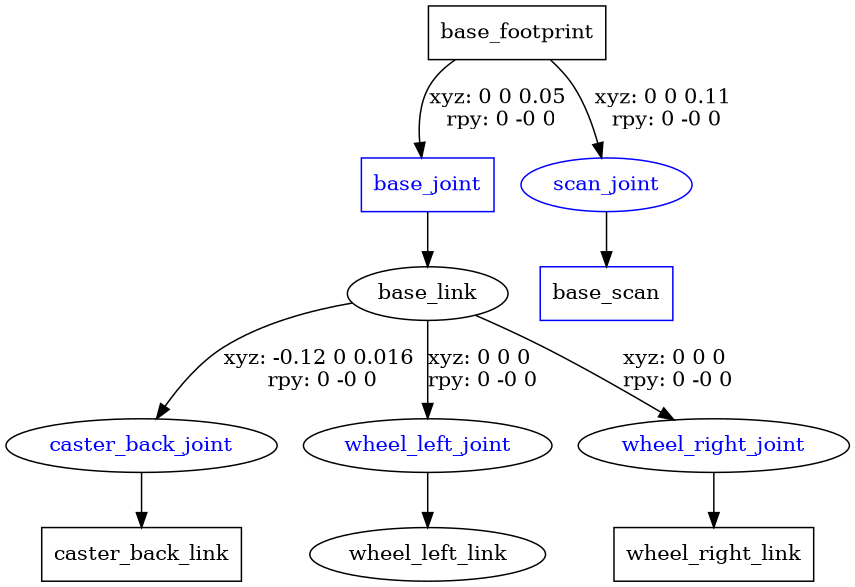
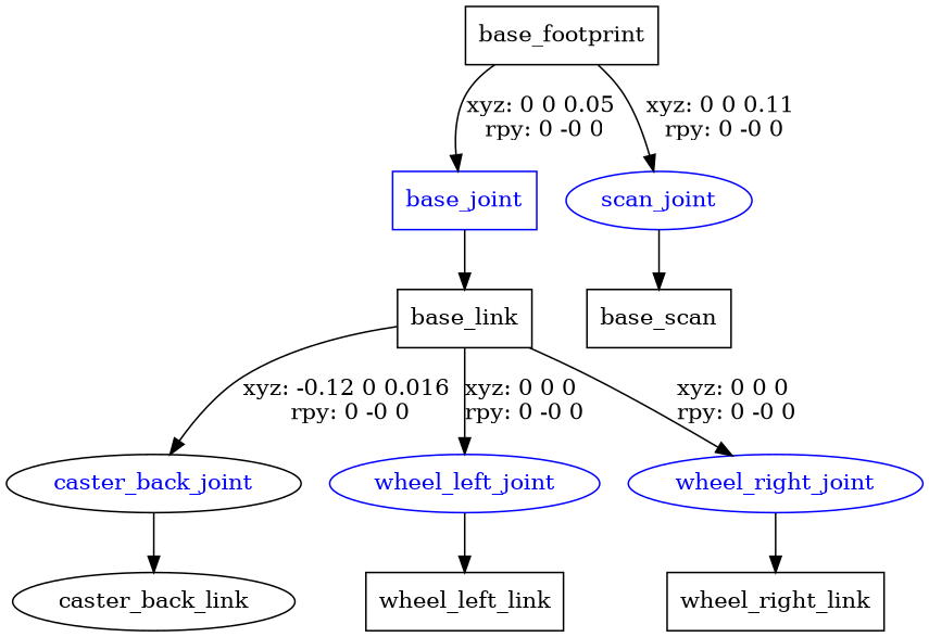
  digraph {
    node [shape=box]
    n1 [label=base_footprint]
    base_joint [color=blue fontcolor=blue]
    scan_joint [color=blue fontcolor=blue shape=ellipse]
-   n4 [label=base_link shape=ellipse]
+   n4 [label=base_link]
    caster_back_joint [color=black fontcolor=blue shape=ellipse]
-   wheel_left_joint [color=black fontcolor=blue shape=ellipse]
-   wheel_right_joint [color=black fontcolor=blue shape=ellipse]
-   n8 [label=caster_back_link]
-   n9 [label=base_scan color=blue]
-   n10 [label=wheel_left_link shape=ellipse]
+   wheel_left_joint [color=blue fontcolor=blue shape=ellipse]
+   wheel_right_joint [color=blue fontcolor=blue shape=ellipse]
+   n8 [label=caster_back_link shape=ellipse]
+   n9 [label=base_scan]
+   n10 [label=wheel_left_link]
    n11 [label=wheel_right_link]
    n1 -> base_joint [label="xyz: 0 0 0.05 \nrpy: 0 -0 0"]
    n1 -> scan_joint [label="xyz: 0 0 0.11 \nrpy: 0 -0 0"]
    base_joint -> n4
    scan_joint -> n9
    n4 -> caster_back_joint [label="xyz: -0.12 0 0.016 \nrpy: 0 -0 0"]
    n4 -> wheel_left_joint [label="xyz: 0 0 0 \nrpy: 0 -0 0"]
    n4 -> wheel_right_joint [label="xyz: 0 0 0 \nrpy: 0 -0 0"]
    caster_back_joint -> n8
    wheel_left_joint -> n10
    wheel_right_joint -> n11
  }
